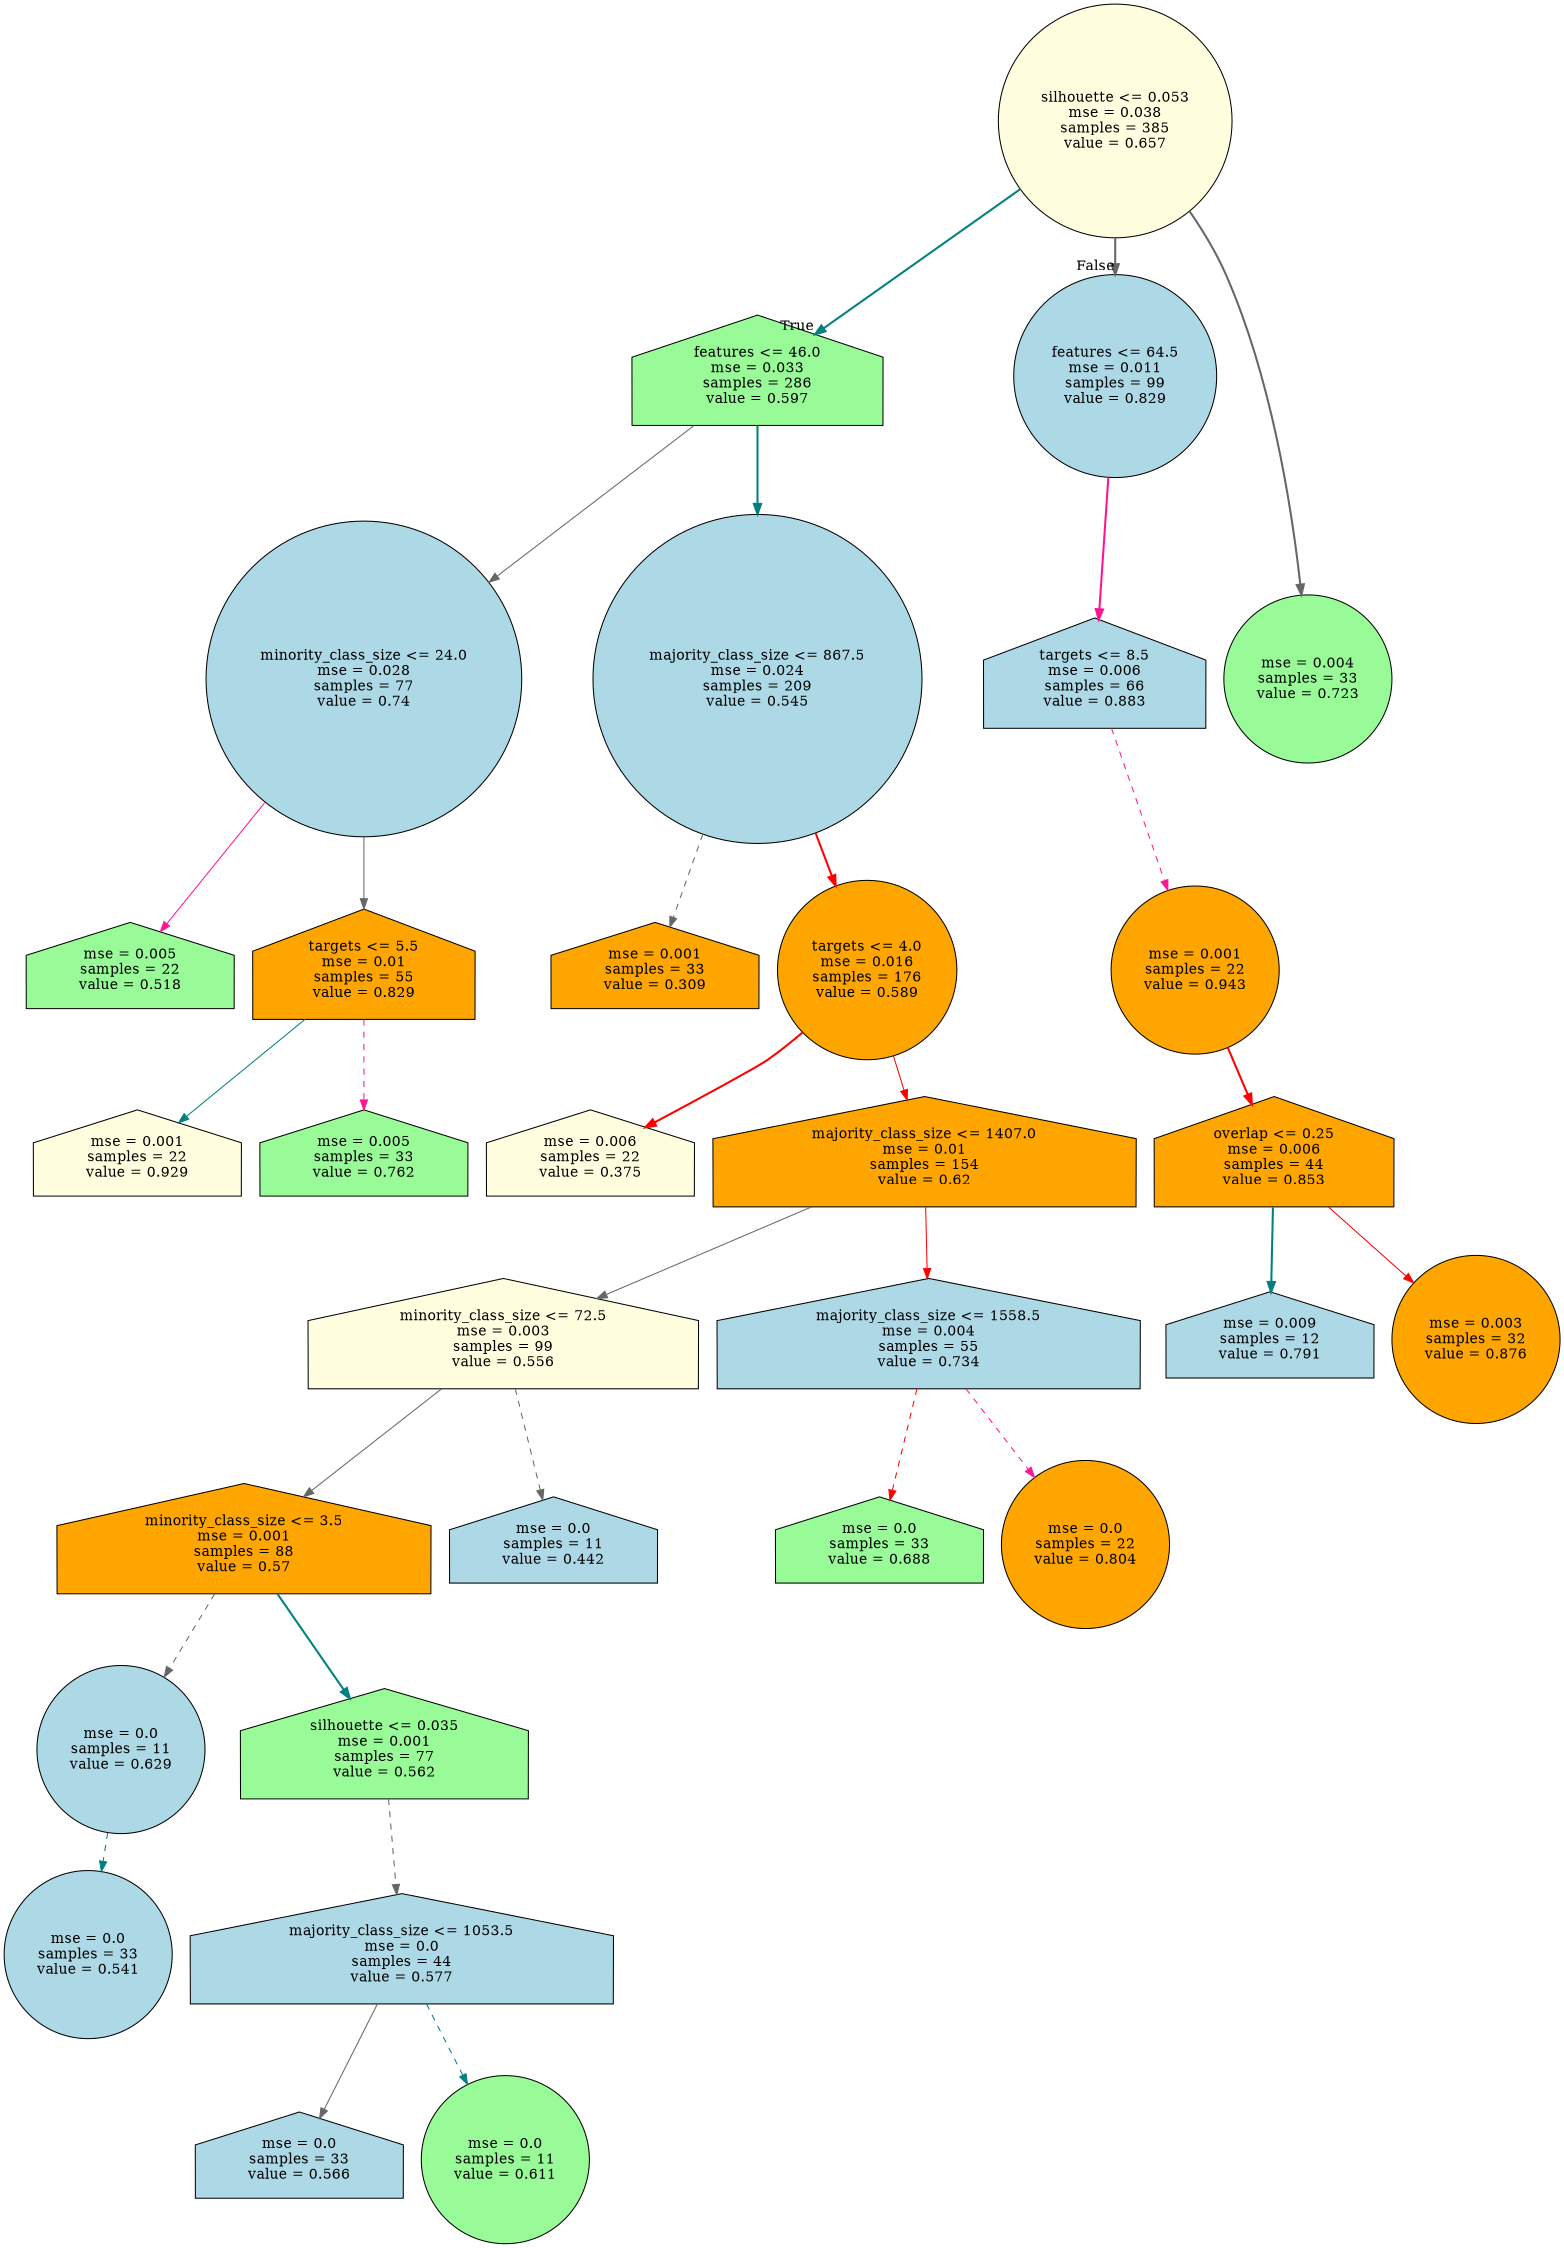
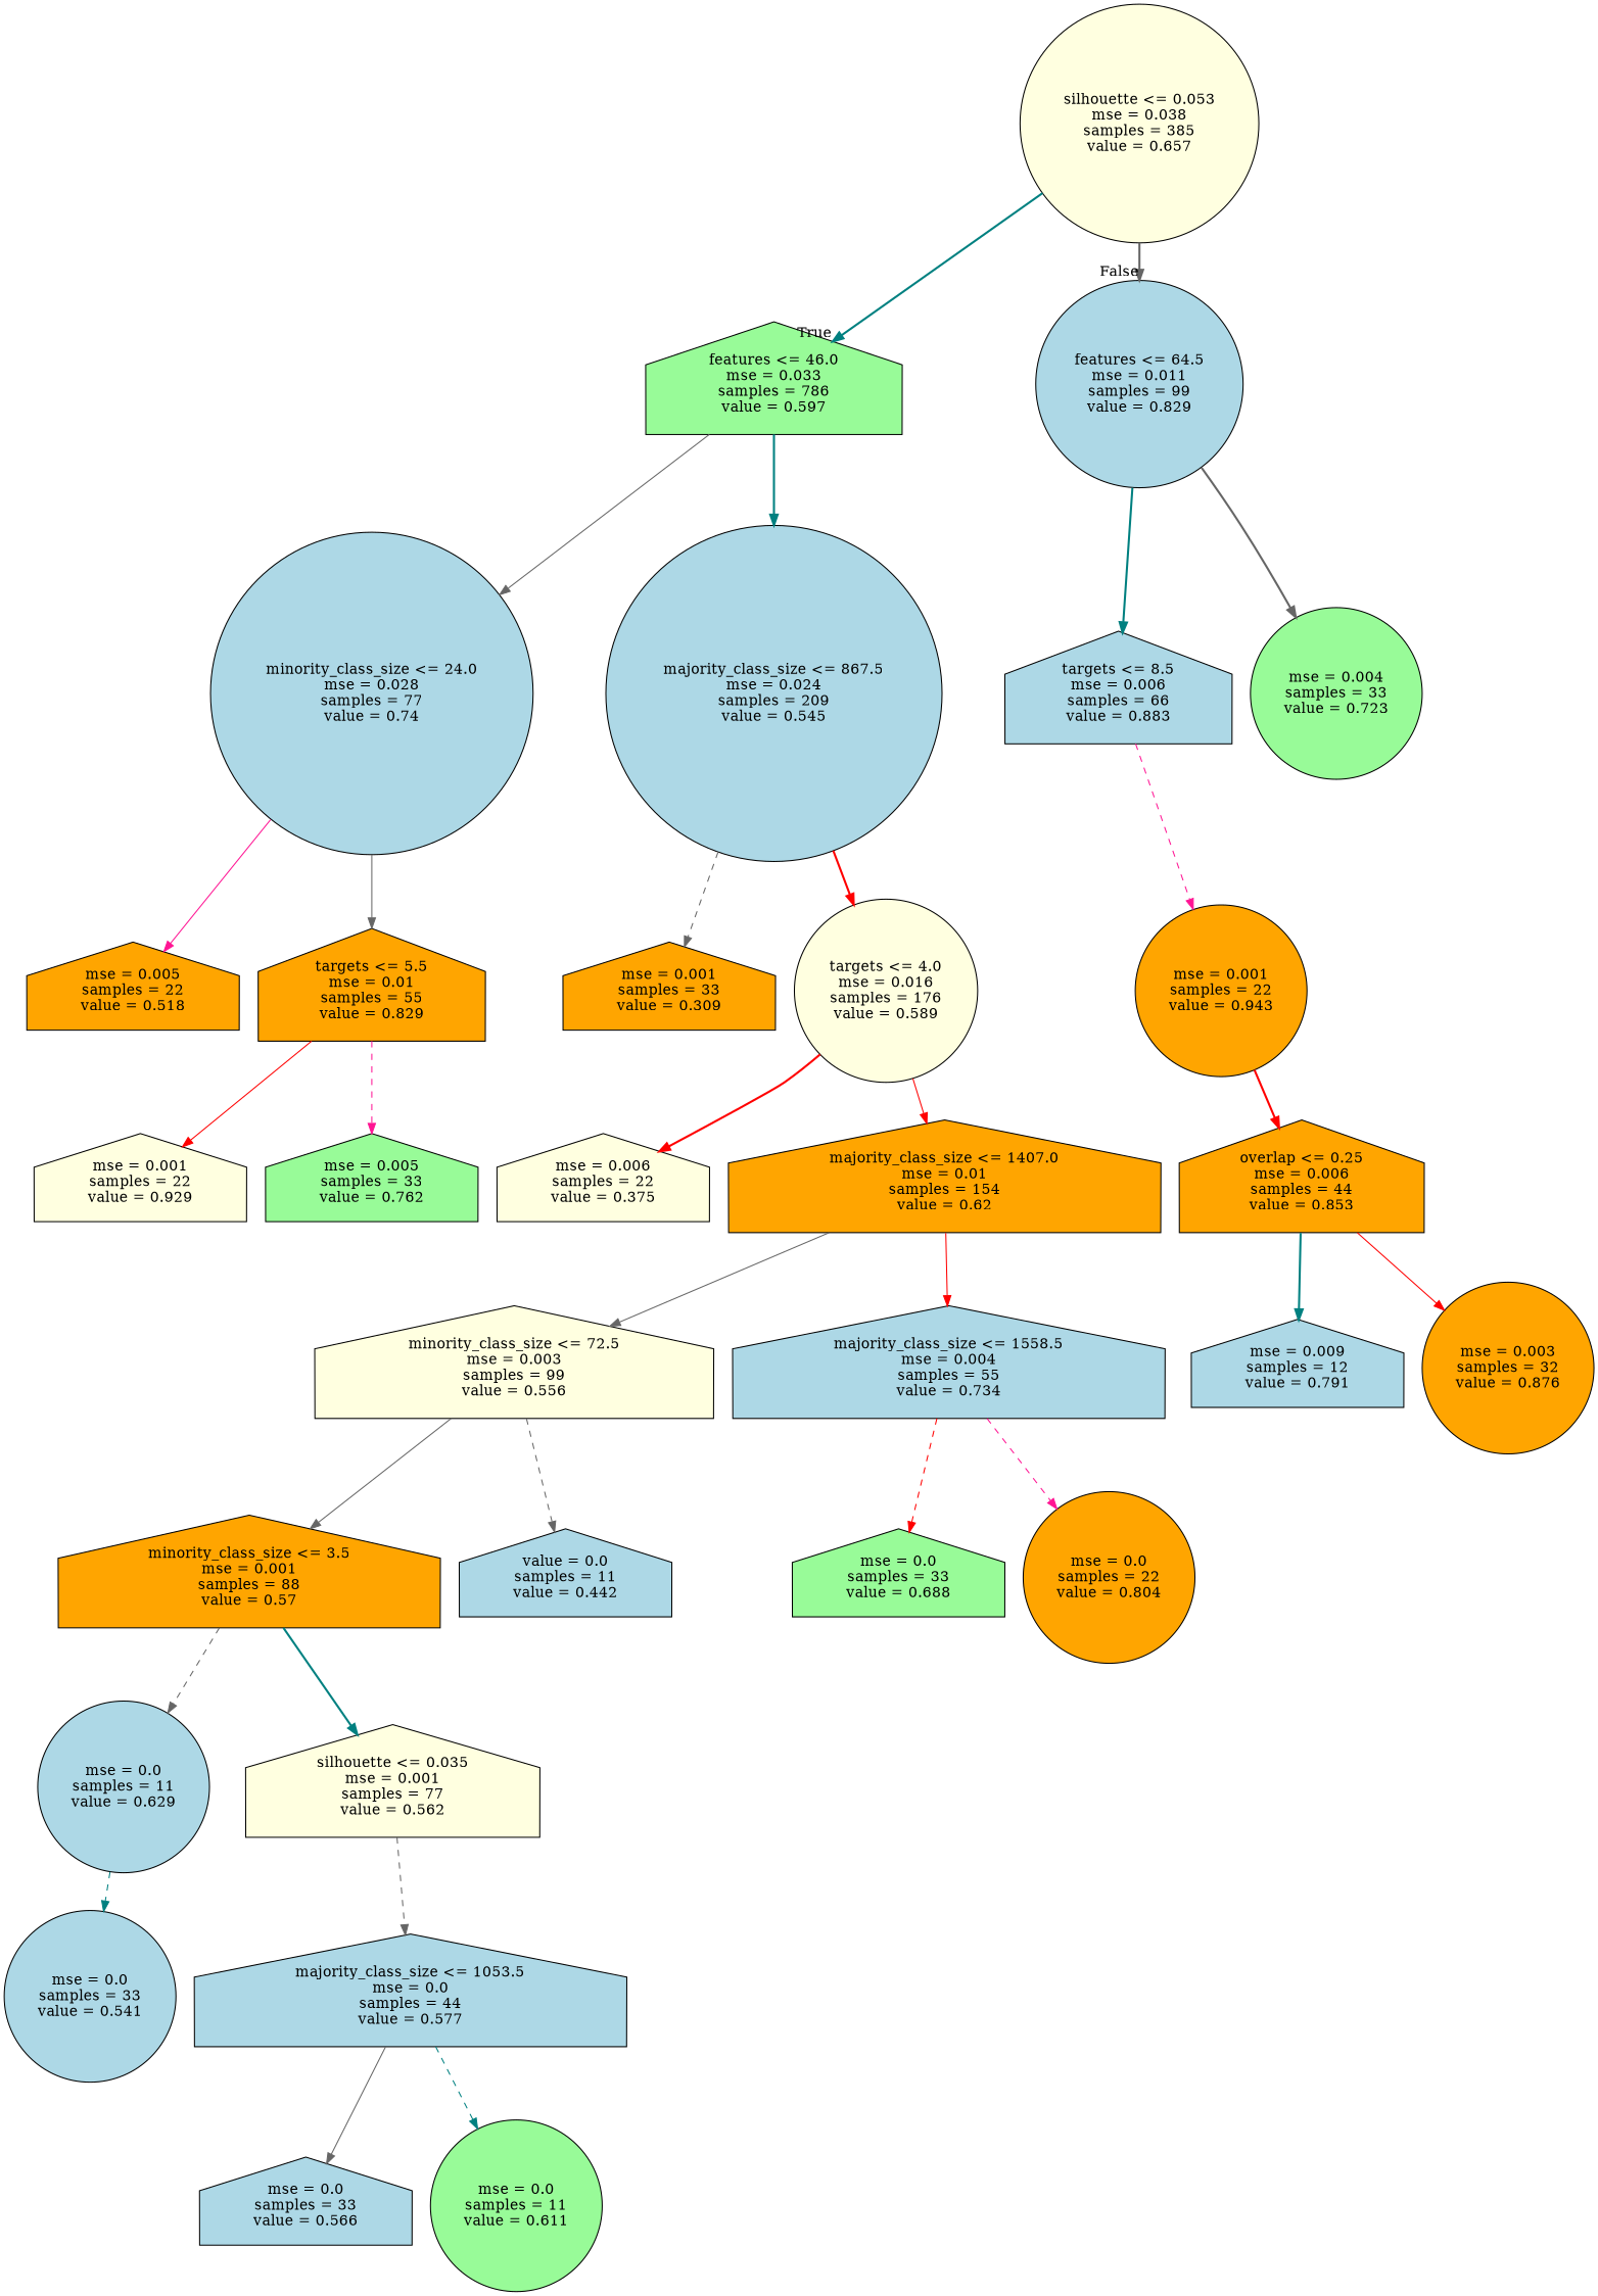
  digraph {
    node [fillcolor=lightblue shape=house style=filled]
    edge [color=gray40 style=bold]
    n1 [fillcolor=lightyellow label="silhouette <= 0.053\nmse = 0.038\nsamples = 385\nvalue = 0.657" shape=circle]
-   n2 [fillcolor=palegreen label="features <= 46.0\nmse = 0.033\nsamples = 286\nvalue = 0.597"]
+   n2 [fillcolor=palegreen label="features <= 46.0\nmse = 0.033\nsamples = 786\nvalue = 0.597"]
    n3 [label="features <= 64.5\nmse = 0.011\nsamples = 99\nvalue = 0.829" shape=circle]
    n4 [label="minority_class_size <= 24.0\nmse = 0.028\nsamples = 77\nvalue = 0.74" shape=circle]
    n5 [label="majority_class_size <= 867.5\nmse = 0.024\nsamples = 209\nvalue = 0.545" shape=circle]
    n6 [label="targets <= 8.5\nmse = 0.006\nsamples = 66\nvalue = 0.883"]
    n7 [fillcolor=palegreen label="mse = 0.004\nsamples = 33\nvalue = 0.723" shape=circle]
-   n8 [fillcolor=palegreen label="mse = 0.005\nsamples = 22\nvalue = 0.518"]
+   n8 [fillcolor=orange label="mse = 0.005\nsamples = 22\nvalue = 0.518"]
    n9 [fillcolor=orange label="targets <= 5.5\nmse = 0.01\nsamples = 55\nvalue = 0.829"]
    n10 [fillcolor=orange label="mse = 0.001\nsamples = 33\nvalue = 0.309"]
-   n11 [fillcolor=orange label="targets <= 4.0\nmse = 0.016\nsamples = 176\nvalue = 0.589" shape=circle]
+   n11 [fillcolor=lightyellow label="targets <= 4.0\nmse = 0.016\nsamples = 176\nvalue = 0.589" shape=circle]
    n12 [fillcolor=lightyellow label="mse = 0.001\nsamples = 22\nvalue = 0.929"]
    n13 [fillcolor=palegreen label="mse = 0.005\nsamples = 33\nvalue = 0.762"]
    n14 [fillcolor=lightyellow label="mse = 0.006\nsamples = 22\nvalue = 0.375"]
    n15 [fillcolor=orange label="majority_class_size <= 1407.0\nmse = 0.01\nsamples = 154\nvalue = 0.62"]
    n16 [fillcolor=lightyellow label="minority_class_size <= 72.5\nmse = 0.003\nsamples = 99\nvalue = 0.556"]
    n17 [label="majority_class_size <= 1558.5\nmse = 0.004\nsamples = 55\nvalue = 0.734"]
    n18 [fillcolor=orange label="minority_class_size <= 3.5\nmse = 0.001\nsamples = 88\nvalue = 0.57"]
-   n19 [label="mse = 0.0\nsamples = 11\nvalue = 0.442"]
+   n19 [label="value = 0.0\nsamples = 11\nvalue = 0.442"]
    n20 [fillcolor=palegreen label="mse = 0.0\nsamples = 33\nvalue = 0.688"]
    n21 [fillcolor=orange label="mse = 0.0\nsamples = 22\nvalue = 0.804" shape=circle]
    n22 [label="mse = 0.0\nsamples = 11\nvalue = 0.629" shape=circle]
-   n23 [fillcolor=palegreen label="silhouette <= 0.035\nmse = 0.001\nsamples = 77\nvalue = 0.562"]
+   n23 [fillcolor=lightyellow label="silhouette <= 0.035\nmse = 0.001\nsamples = 77\nvalue = 0.562"]
    n24 [label="mse = 0.0\nsamples = 33\nvalue = 0.541" shape=circle]
    n25 [label="majority_class_size <= 1053.5\nmse = 0.0\nsamples = 44\nvalue = 0.577"]
    n26 [label="mse = 0.0\nsamples = 33\nvalue = 0.566"]
    n27 [fillcolor=palegreen label="mse = 0.0\nsamples = 11\nvalue = 0.611" shape=circle]
    n28 [fillcolor=orange label="mse = 0.001\nsamples = 22\nvalue = 0.943" shape=circle]
    n29 [fillcolor=orange label="overlap <= 0.25\nmse = 0.006\nsamples = 44\nvalue = 0.853"]
    n30 [label="mse = 0.009\nsamples = 12\nvalue = 0.791"]
    n31 [fillcolor=orange label="mse = 0.003\nsamples = 32\nvalue = 0.876" shape=circle]
    n1 -> n2 [color=teal headlabel=True labelangle=45 labeldistance=2.5]
    n1 -> n3 [headlabel=False labelangle=-45 labeldistance=2.5]
    n2 -> n4 [style=solid]
    n2 -> n5 [color=teal]
-   n3 -> n6 [color=deeppink]
-   n1 -> n7
+   n3 -> n6 [color=teal]
+   n3 -> n7
    n4 -> n8 [color=deeppink style=solid]
    n4 -> n9 [style=solid]
    n5 -> n10 [style=dashed]
    n5 -> n11 [color=red]
    n6 -> n28 [color=deeppink style=dashed]
-   n9 -> n12 [color=teal style=solid]
+   n9 -> n12 [color=red style=solid]
    n9 -> n13 [color=deeppink style=dashed]
    n11 -> n14 [color=red]
    n11 -> n15 [color=red style=solid]
    n15 -> n16 [style=solid]
    n15 -> n17 [color=red style=solid]
    n16 -> n18 [style=solid]
    n16 -> n19 [style=dashed]
    n17 -> n20 [color=red style=dashed]
    n17 -> n21 [color=deeppink style=dashed]
    n18 -> n22 [style=dashed]
    n18 -> n23 [color=teal]
    n22 -> n24 [color=teal style=dashed]
    n23 -> n25 [style=dashed]
    n25 -> n26 [style=solid]
    n25 -> n27 [color=teal style=dashed]
    n28 -> n29 [color=red]
    n29 -> n30 [color=teal]
    n29 -> n31 [color=red style=solid]
  }
